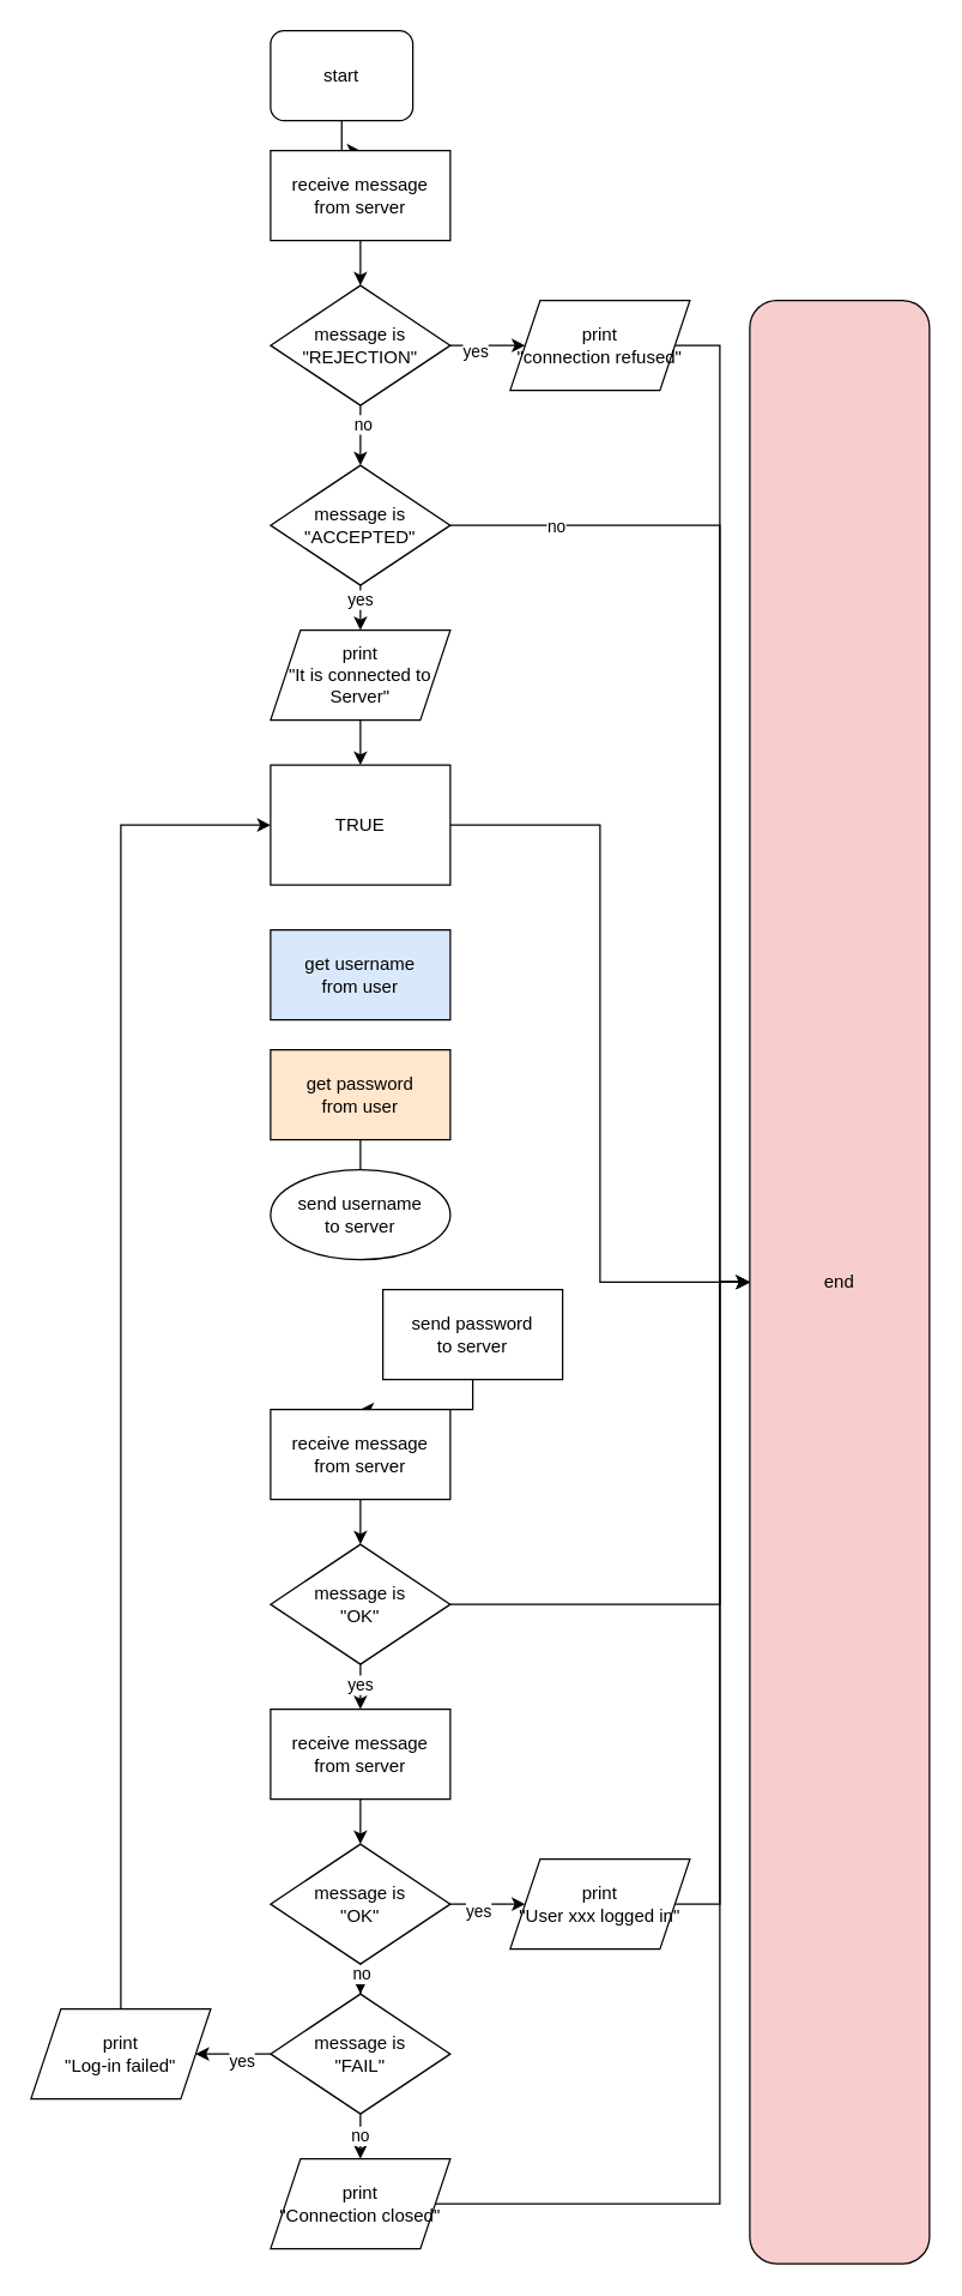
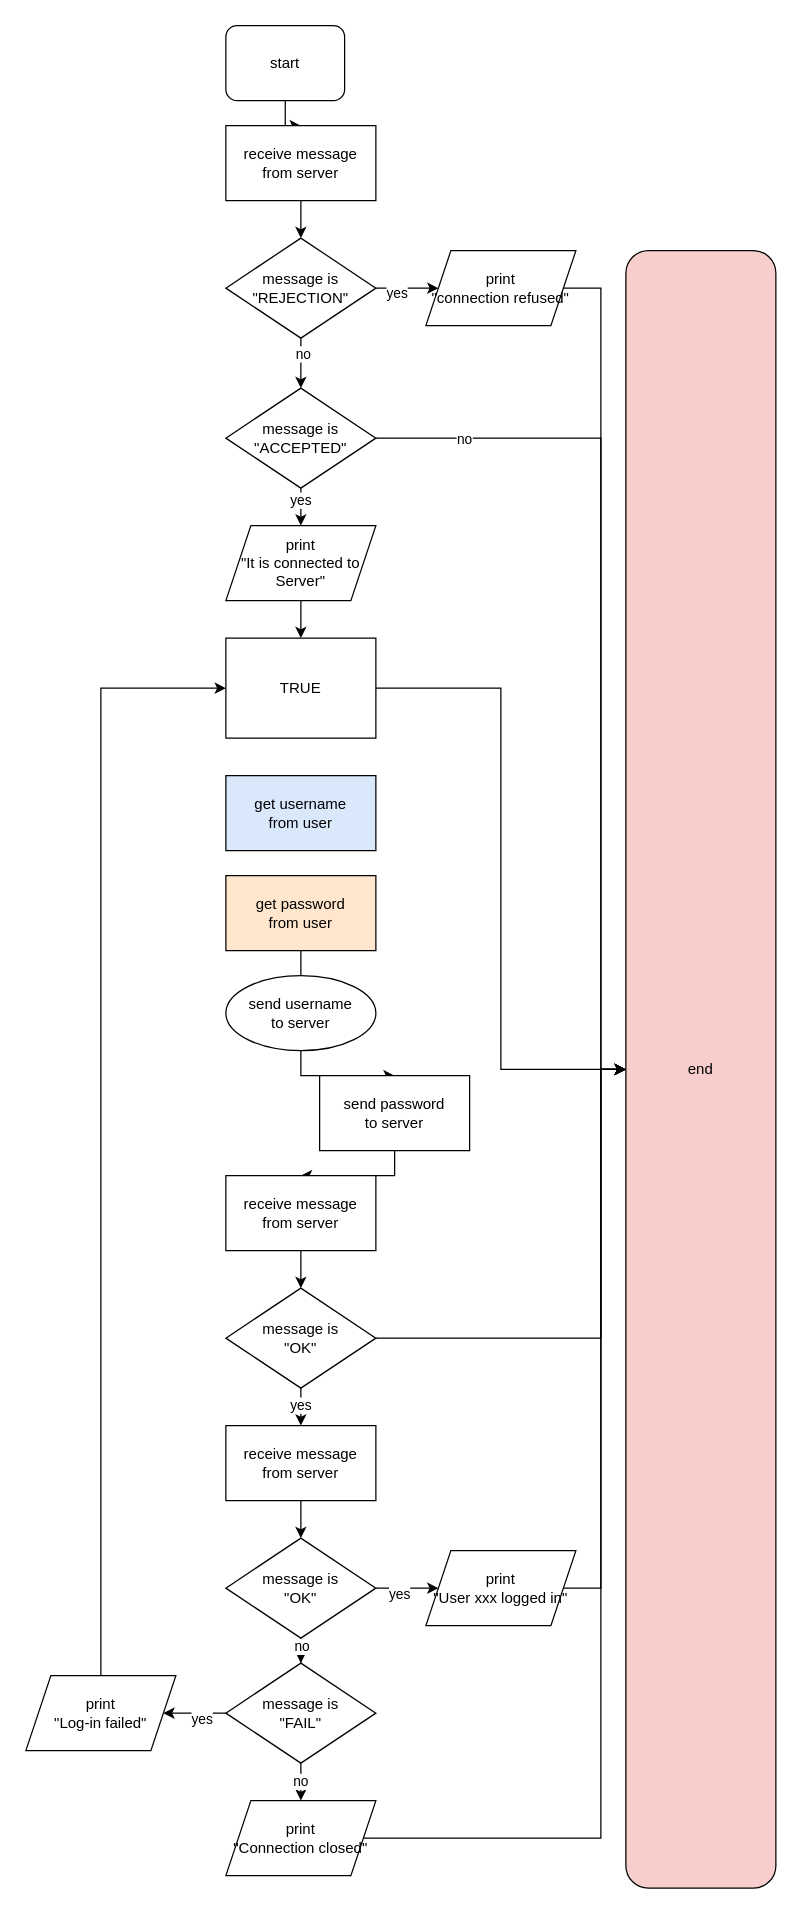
  <mxCell id="0" />
  <mxCell id="1" parent="0" />
  <mxCell id="2" value="" style="edgeStyle=orthogonalEdgeStyle;rounded=0;orthogonalLoop=1;jettySize=auto;html=1;" edge="1" parent="1" source="3" target="5"><mxGeometry relative="1" as="geometry" /></mxCell>
  <mxCell id="3" value="start" style="rounded=1;whiteSpace=wrap;html=1;" vertex="1" parent="1"><mxGeometry x="180" y="20" width="95" height="60" as="geometry" /></mxCell>
  <mxCell id="4" value="" style="edgeStyle=orthogonalEdgeStyle;rounded=0;orthogonalLoop=1;jettySize=auto;html=1;" edge="1" parent="1" source="5" target="10"><mxGeometry relative="1" as="geometry" /></mxCell>
  <mxCell id="5" value="receive message&lt;div&gt;from server&lt;/div&gt;" style="rounded=0;whiteSpace=wrap;html=1;" vertex="1" parent="1"><mxGeometry x="180" y="100" width="120" height="60" as="geometry" /></mxCell>
  <mxCell id="6" value="" style="edgeStyle=orthogonalEdgeStyle;rounded=0;orthogonalLoop=1;jettySize=auto;html=1;entryX=0;entryY=0.5;entryDx=0;entryDy=0;" edge="1" parent="1" source="10" target="18"><mxGeometry relative="1" as="geometry"><mxPoint x="340" y="230" as="targetPoint" /></mxGeometry></mxCell>
  <mxCell id="7" value="yes" style="edgeLabel;html=1;align=center;verticalAlign=middle;resizable=0;points=[];" vertex="1" connectable="0" parent="6"><mxGeometry x="-0.35" y="-3" relative="1" as="geometry"><mxPoint as="offset" /></mxGeometry></mxCell>
  <mxCell id="8" value="" style="edgeStyle=orthogonalEdgeStyle;rounded=0;orthogonalLoop=1;jettySize=auto;html=1;" edge="1" parent="1" source="10" target="15"><mxGeometry relative="1" as="geometry" /></mxCell>
  <mxCell id="9" value="no" style="edgeLabel;html=1;align=center;verticalAlign=middle;resizable=0;points=[];" vertex="1" connectable="0" parent="8"><mxGeometry x="-0.4" y="1" relative="1" as="geometry"><mxPoint as="offset" /></mxGeometry></mxCell>
  <mxCell id="10" value="message is&lt;div&gt;&quot;REJECTION&quot;&lt;/div&gt;" style="rhombus;whiteSpace=wrap;html=1;" vertex="1" parent="1"><mxGeometry x="180" y="190" width="120" height="80" as="geometry" /></mxCell>
  <mxCell id="11" style="edgeStyle=orthogonalEdgeStyle;rounded=0;orthogonalLoop=1;jettySize=auto;html=1;entryX=0;entryY=0.5;entryDx=0;entryDy=0;" edge="1" parent="1" source="15" target="16"><mxGeometry relative="1" as="geometry"><Array as="points"><mxPoint x="480" y="350" /><mxPoint x="480" y="855" /></Array></mxGeometry></mxCell>
  <mxCell id="12" value="no" style="edgeLabel;html=1;align=center;verticalAlign=middle;resizable=0;points=[];" vertex="1" connectable="0" parent="11"><mxGeometry x="-0.8" relative="1" as="geometry"><mxPoint as="offset" /></mxGeometry></mxCell>
  <mxCell id="13" value="" style="edgeStyle=orthogonalEdgeStyle;rounded=0;orthogonalLoop=1;jettySize=auto;html=1;" edge="1" parent="1" source="15" target="20"><mxGeometry relative="1" as="geometry" /></mxCell>
  <mxCell id="14" value="yes" style="edgeLabel;html=1;align=center;verticalAlign=middle;resizable=0;points=[];" vertex="1" connectable="0" parent="13"><mxGeometry x="-0.66" y="-1" relative="1" as="geometry"><mxPoint as="offset" /></mxGeometry></mxCell>
  <mxCell id="15" value="message is&lt;div&gt;&quot;ACCEPTED&quot;&lt;/div&gt;" style="rhombus;whiteSpace=wrap;html=1;" vertex="1" parent="1"><mxGeometry x="180" y="310" width="120" height="80" as="geometry" /></mxCell>
  <mxCell id="16" value="end" style="rounded=1;whiteSpace=wrap;html=1;fillColor=#f8cecc;" vertex="1" parent="1"><mxGeometry x="500" y="200" width="120" height="1310" as="geometry" /></mxCell>
  <mxCell id="17" value="" style="edgeStyle=orthogonalEdgeStyle;rounded=0;orthogonalLoop=1;jettySize=auto;html=1;" edge="1" parent="1" source="18" target="16"><mxGeometry relative="1" as="geometry" /></mxCell>
  <mxCell id="18" value="print&lt;div&gt;&quot;connection refused&quot;&lt;/div&gt;" style="shape=parallelogram;perimeter=parallelogramPerimeter;whiteSpace=wrap;html=1;fixedSize=1;" vertex="1" parent="1"><mxGeometry x="340" y="200" width="120" height="60" as="geometry" /></mxCell>
  <mxCell id="19" value="" style="edgeStyle=orthogonalEdgeStyle;rounded=0;orthogonalLoop=1;jettySize=auto;html=1;" edge="1" parent="1" source="20" target="22"><mxGeometry relative="1" as="geometry" /></mxCell>
  <mxCell id="20" value="print&lt;div&gt;&quot;It is connected to Server&quot;&lt;/div&gt;" style="shape=parallelogram;perimeter=parallelogramPerimeter;whiteSpace=wrap;html=1;fixedSize=1;" vertex="1" parent="1"><mxGeometry x="180" y="420" width="120" height="60" as="geometry" /></mxCell>
  <mxCell id="21" value="" style="edgeStyle=orthogonalEdgeStyle;rounded=0;orthogonalLoop=1;jettySize=auto;html=1;" edge="1" parent="1" source="22" target="16"><mxGeometry relative="1" as="geometry" /></mxCell>
  <mxCell id="22" value="TRUE" style="whiteSpace=wrap;html=1;rounded=0;" vertex="1" parent="1"><mxGeometry x="180" y="510" width="120" height="80" as="geometry" /></mxCell>
  <mxCell id="23" value="get username&lt;div&gt;from user&lt;/div&gt;" style="rounded=0;whiteSpace=wrap;html=1;fillColor=#dae8fc;" vertex="1" parent="1"><mxGeometry x="180" y="620" width="120" height="60" as="geometry" /></mxCell>
  <mxCell id="24" style="edgeStyle=orthogonalEdgeStyle;rounded=0;orthogonalLoop=1;jettySize=auto;html=1;entryX=0.5;entryY=0;entryDx=0;entryDy=0;endArrow=none;" edge="1" parent="1" source="25" target="27"><mxGeometry relative="1" as="geometry" /></mxCell>
  <mxCell id="25" value="get password&lt;div&gt;from user&lt;/div&gt;" style="rounded=0;whiteSpace=wrap;html=1;fillColor=#ffe6cc;" vertex="1" parent="1"><mxGeometry x="180" y="700" width="120" height="60" as="geometry" /></mxCell>
+ <mxCell id="26" style="edgeStyle=orthogonalEdgeStyle;rounded=0;orthogonalLoop=1;jettySize=auto;html=1;entryX=0.5;entryY=0;entryDx=0;entryDy=0;" edge="1" parent="1" source="27" target="29"><mxGeometry relative="1" as="geometry" /></mxCell>
  <mxCell id="27" value="send username&lt;div&gt;to server&lt;/div&gt;" style="ellipse;whiteSpace=wrap;html=1;" vertex="1" parent="1"><mxGeometry x="180" y="780" width="120" height="60" as="geometry" /></mxCell>
  <mxCell id="28" style="edgeStyle=orthogonalEdgeStyle;rounded=0;orthogonalLoop=1;jettySize=auto;html=1;entryX=0.5;entryY=0;entryDx=0;entryDy=0;" edge="1" parent="1" source="29" target="31"><mxGeometry relative="1" as="geometry" /></mxCell>
  <mxCell id="29" value="send password&lt;div&gt;to server&lt;br&gt;&lt;/div&gt;" style="rounded=0;whiteSpace=wrap;html=1;" vertex="1" parent="1"><mxGeometry x="255" y="860" width="120" height="60" as="geometry" /></mxCell>
  <mxCell id="30" value="" style="edgeStyle=orthogonalEdgeStyle;rounded=0;orthogonalLoop=1;jettySize=auto;html=1;" edge="1" parent="1" source="31" target="35"><mxGeometry relative="1" as="geometry" /></mxCell>
  <mxCell id="31" value="receive message&lt;div&gt;from server&lt;/div&gt;" style="rounded=0;whiteSpace=wrap;html=1;" vertex="1" parent="1"><mxGeometry x="180" y="940" width="120" height="60" as="geometry" /></mxCell>
  <mxCell id="32" value="" style="edgeStyle=orthogonalEdgeStyle;rounded=0;orthogonalLoop=1;jettySize=auto;html=1;" edge="1" parent="1" source="35" target="37"><mxGeometry relative="1" as="geometry" /></mxCell>
  <mxCell id="33" value="yes" style="edgeLabel;html=1;align=center;verticalAlign=middle;resizable=0;points=[];" vertex="1" connectable="0" parent="32"><mxGeometry x="0.3" y="-1" relative="1" as="geometry"><mxPoint as="offset" /></mxGeometry></mxCell>
  <mxCell id="34" style="edgeStyle=orthogonalEdgeStyle;rounded=0;orthogonalLoop=1;jettySize=auto;html=1;entryX=0;entryY=0.5;entryDx=0;entryDy=0;" edge="1" parent="1" source="35" target="16"><mxGeometry relative="1" as="geometry"><Array as="points"><mxPoint x="480" y="1070" /><mxPoint x="480" y="855" /></Array></mxGeometry></mxCell>
  <mxCell id="35" value="message is&lt;div&gt;&quot;OK&quot;&lt;/div&gt;" style="rhombus;whiteSpace=wrap;html=1;" vertex="1" parent="1"><mxGeometry x="180" y="1030" width="120" height="80" as="geometry" /></mxCell>
  <mxCell id="36" value="" style="edgeStyle=orthogonalEdgeStyle;rounded=0;orthogonalLoop=1;jettySize=auto;html=1;" edge="1" parent="1" source="37" target="42"><mxGeometry relative="1" as="geometry" /></mxCell>
  <mxCell id="37" value="receive message&lt;div&gt;from server&lt;/div&gt;" style="rounded=0;whiteSpace=wrap;html=1;" vertex="1" parent="1"><mxGeometry x="180" y="1140" width="120" height="60" as="geometry" /></mxCell>
  <mxCell id="38" style="edgeStyle=orthogonalEdgeStyle;rounded=0;orthogonalLoop=1;jettySize=auto;html=1;entryX=0.5;entryY=0;entryDx=0;entryDy=0;" edge="1" parent="1" source="42" target="47"><mxGeometry relative="1" as="geometry" /></mxCell>
  <mxCell id="39" value="no" style="edgeLabel;html=1;align=center;verticalAlign=middle;resizable=0;points=[];" vertex="1" connectable="0" parent="38"><mxGeometry x="0.517" relative="1" as="geometry"><mxPoint as="offset" /></mxGeometry></mxCell>
  <mxCell id="40" value="" style="edgeStyle=orthogonalEdgeStyle;rounded=0;orthogonalLoop=1;jettySize=auto;html=1;" edge="1" parent="1" source="42" target="49"><mxGeometry relative="1" as="geometry" /></mxCell>
  <mxCell id="41" value="yes" style="edgeLabel;html=1;align=center;verticalAlign=middle;resizable=0;points=[];" vertex="1" connectable="0" parent="40"><mxGeometry x="-0.28" y="-3" relative="1" as="geometry"><mxPoint y="1" as="offset" /></mxGeometry></mxCell>
  <mxCell id="42" value="message is&lt;div&gt;&quot;OK&quot;&lt;/div&gt;" style="rhombus;whiteSpace=wrap;html=1;" vertex="1" parent="1"><mxGeometry x="180" y="1230" width="120" height="80" as="geometry" /></mxCell>
  <mxCell id="43" value="" style="edgeStyle=orthogonalEdgeStyle;rounded=0;orthogonalLoop=1;jettySize=auto;html=1;" edge="1" parent="1" source="47" target="51"><mxGeometry relative="1" as="geometry" /></mxCell>
  <mxCell id="44" value="yes" style="edgeLabel;html=1;align=center;verticalAlign=middle;resizable=0;points=[];" vertex="1" connectable="0" parent="43"><mxGeometry x="-0.2" y="3" relative="1" as="geometry"><mxPoint y="1" as="offset" /></mxGeometry></mxCell>
  <mxCell id="45" value="" style="edgeStyle=orthogonalEdgeStyle;rounded=0;orthogonalLoop=1;jettySize=auto;html=1;" edge="1" parent="1" source="47" target="53"><mxGeometry relative="1" as="geometry" /></mxCell>
  <mxCell id="46" value="no" style="edgeLabel;html=1;align=center;verticalAlign=middle;resizable=0;points=[];" vertex="1" connectable="0" parent="45"><mxGeometry x="0.34" y="-1" relative="1" as="geometry"><mxPoint as="offset" /></mxGeometry></mxCell>
  <mxCell id="47" value="message is&lt;div&gt;&quot;FAIL&quot;&lt;/div&gt;" style="rhombus;whiteSpace=wrap;html=1;" vertex="1" parent="1"><mxGeometry x="180" y="1330" width="120" height="80" as="geometry" /></mxCell>
  <mxCell id="48" style="edgeStyle=orthogonalEdgeStyle;rounded=0;orthogonalLoop=1;jettySize=auto;html=1;entryX=0;entryY=0.5;entryDx=0;entryDy=0;" edge="1" parent="1" source="49" target="16"><mxGeometry relative="1" as="geometry" /></mxCell>
  <mxCell id="49" value="print&lt;div&gt;&quot;User xxx logged in&quot;&lt;/div&gt;" style="shape=parallelogram;perimeter=parallelogramPerimeter;whiteSpace=wrap;html=1;fixedSize=1;" vertex="1" parent="1"><mxGeometry x="340" y="1240" width="120" height="60" as="geometry" /></mxCell>
  <mxCell id="50" style="edgeStyle=orthogonalEdgeStyle;rounded=0;orthogonalLoop=1;jettySize=auto;html=1;entryX=0;entryY=0.5;entryDx=0;entryDy=0;" edge="1" parent="1" source="51" target="22"><mxGeometry relative="1" as="geometry"><Array as="points"><mxPoint x="80" y="550" /></Array></mxGeometry></mxCell>
  <mxCell id="51" value="print&lt;div&gt;&quot;Log-in failed&quot;&lt;/div&gt;" style="shape=parallelogram;perimeter=parallelogramPerimeter;whiteSpace=wrap;html=1;fixedSize=1;" vertex="1" parent="1"><mxGeometry x="20" y="1340" width="120" height="60" as="geometry" /></mxCell>
  <mxCell id="52" style="edgeStyle=orthogonalEdgeStyle;rounded=0;orthogonalLoop=1;jettySize=auto;html=1;entryX=0;entryY=0.5;entryDx=0;entryDy=0;" edge="1" parent="1" source="53" target="16"><mxGeometry relative="1" as="geometry"><Array as="points"><mxPoint x="480" y="1470" /><mxPoint x="480" y="855" /></Array></mxGeometry></mxCell>
  <mxCell id="53" value="print&lt;div&gt;&quot;Connection closed&quot;&lt;/div&gt;" style="shape=parallelogram;perimeter=parallelogramPerimeter;whiteSpace=wrap;html=1;fixedSize=1;" vertex="1" parent="1"><mxGeometry x="180" y="1440" width="120" height="60" as="geometry" /></mxCell>
